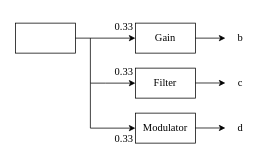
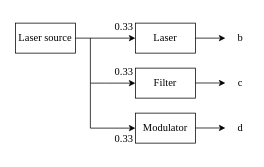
  <mxCell id="0" />
  <mxCell id="1" parent="0" />
  <mxCell id="2" value="" style="rounded=0;whiteSpace=wrap;html=1;fontSize=14;fontFamily=UGent Panno Text;" vertex="1" parent="1"><mxGeometry x="20" y="30" width="80" height="40" as="geometry" /></mxCell>
- <mxCell id="3" value="&lt;font style=&quot;font-size: 14px;&quot;&gt;Gain&lt;/font&gt;" style="rounded=0;whiteSpace=wrap;html=1;strokeColor=default;fontFamily=UGent Panno Text;fontSize=14;fontColor=default;fillColor=default;" vertex="1" parent="1"><mxGeometry x="180" y="30" width="80" height="40" as="geometry" /></mxCell>
+ <mxCell id="3" value="&lt;font style=&quot;font-size: 14px;&quot;&gt;Laser&lt;/font&gt;" style="rounded=0;whiteSpace=wrap;html=1;strokeColor=default;fontFamily=UGent Panno Text;fontSize=14;fontColor=default;fillColor=default;" vertex="1" parent="1"><mxGeometry x="180" y="30" width="80" height="40" as="geometry" /></mxCell>
  <mxCell id="4" value="Filter" style="rounded=0;whiteSpace=wrap;html=1;strokeColor=default;fontFamily=UGent Panno Text;fontSize=14;fontColor=default;fillColor=default;" vertex="1" parent="1"><mxGeometry x="180" y="90" width="80" height="40" as="geometry" /></mxCell>
  <mxCell id="5" value="Modulator" style="rounded=0;whiteSpace=wrap;html=1;strokeColor=default;fontFamily=UGent Panno Text;fontSize=14;fontColor=default;fillColor=default;" vertex="1" parent="1"><mxGeometry x="180" y="150" width="80" height="40" as="geometry" /></mxCell>
  <mxCell id="6" value="" style="endArrow=classic;html=1;rounded=0;fontFamily=UGent Panno Text;fontSize=14;fontColor=default;exitX=1;exitY=0.5;exitDx=0;exitDy=0;" edge="1" parent="1" source="3"><mxGeometry width="50" height="50" relative="1" as="geometry"><mxPoint x="270" y="90" as="sourcePoint" /><mxPoint x="300" y="50" as="targetPoint" /></mxGeometry></mxCell>
  <mxCell id="7" value="" style="endArrow=classic;html=1;rounded=0;fontFamily=UGent Panno Text;fontSize=14;fontColor=default;exitX=1;exitY=0.5;exitDx=0;exitDy=0;" edge="1" parent="1"><mxGeometry width="50" height="50" relative="1" as="geometry"><mxPoint x="260" y="109.83" as="sourcePoint" /><mxPoint x="300" y="109.83" as="targetPoint" /></mxGeometry></mxCell>
  <mxCell id="8" value="" style="endArrow=classic;html=1;rounded=0;fontFamily=UGent Panno Text;fontSize=14;fontColor=default;exitX=1;exitY=0.5;exitDx=0;exitDy=0;" edge="1" parent="1"><mxGeometry width="50" height="50" relative="1" as="geometry"><mxPoint x="260" y="169.83" as="sourcePoint" /><mxPoint x="300" y="169.83" as="targetPoint" /></mxGeometry></mxCell>
  <mxCell id="9" value="b" style="text;html=1;strokeColor=none;fillColor=none;align=center;verticalAlign=middle;whiteSpace=wrap;rounded=0;fontSize=14;fontFamily=UGent Panno Text;fontColor=default;" vertex="1" parent="1"><mxGeometry x="310" y="40" width="20" height="20" as="geometry" /></mxCell>
  <mxCell id="10" value="c" style="text;html=1;strokeColor=none;fillColor=none;align=center;verticalAlign=middle;whiteSpace=wrap;rounded=0;fontSize=14;fontFamily=UGent Panno Text;fontColor=default;" vertex="1" parent="1"><mxGeometry x="310" y="100" width="20" height="20" as="geometry" /></mxCell>
  <mxCell id="11" value="d" style="text;html=1;strokeColor=none;fillColor=none;align=center;verticalAlign=middle;whiteSpace=wrap;rounded=0;fontSize=14;fontFamily=UGent Panno Text;fontColor=default;" vertex="1" parent="1"><mxGeometry x="310" y="160" width="20" height="20" as="geometry" /></mxCell>
  <mxCell id="12" value="" style="endArrow=classic;html=1;rounded=0;fontFamily=UGent Panno Text;fontSize=14;fontColor=default;exitX=1;exitY=0.5;exitDx=0;exitDy=0;entryX=0;entryY=0.5;entryDx=0;entryDy=0;" edge="1" parent="1" source="2" target="3"><mxGeometry width="50" height="50" relative="1" as="geometry"><mxPoint x="140" y="130" as="sourcePoint" /><mxPoint x="190" y="80" as="targetPoint" /></mxGeometry></mxCell>
  <mxCell id="13" value="0.33&lt;br&gt;" style="text;html=1;strokeColor=none;fillColor=none;align=center;verticalAlign=middle;whiteSpace=wrap;rounded=0;fontSize=14;fontFamily=UGent Panno Text;fontColor=default;" vertex="1" parent="1"><mxGeometry x="150" y="20" width="30" height="30" as="geometry" /></mxCell>
  <mxCell id="14" value="" style="endArrow=none;html=1;rounded=0;fontFamily=UGent Panno Text;fontSize=14;fontColor=default;endFill=0;" edge="1" parent="1"><mxGeometry width="50" height="50" relative="1" as="geometry"><mxPoint x="120" y="50" as="sourcePoint" /><mxPoint x="140" y="110" as="targetPoint" /><Array as="points"><mxPoint x="120" y="110" /></Array></mxGeometry></mxCell>
  <mxCell id="15" value="" style="endArrow=classic;html=1;rounded=0;fontFamily=UGent Panno Text;fontSize=14;fontColor=default;entryX=0;entryY=0.5;entryDx=0;entryDy=0;" edge="1" parent="1" target="4"><mxGeometry width="50" height="50" relative="1" as="geometry"><mxPoint x="140" y="110" as="sourcePoint" /><mxPoint x="160" y="140" as="targetPoint" /></mxGeometry></mxCell>
  <mxCell id="16" value="" style="endArrow=classic;html=1;rounded=0;fontFamily=UGent Panno Text;fontSize=14;fontColor=default;entryX=0;entryY=0.5;entryDx=0;entryDy=0;" edge="1" parent="1" target="5"><mxGeometry width="50" height="50" relative="1" as="geometry"><mxPoint x="120" y="110" as="sourcePoint" /><mxPoint x="210" y="180" as="targetPoint" /><Array as="points"><mxPoint x="120" y="170" /></Array></mxGeometry></mxCell>
  <mxCell id="17" value="0.33" style="text;html=1;strokeColor=none;fillColor=none;align=center;verticalAlign=middle;whiteSpace=wrap;rounded=0;fontSize=14;fontFamily=UGent Panno Text;fontColor=default;" vertex="1" parent="1"><mxGeometry x="150" y="80" width="30" height="30" as="geometry" /></mxCell>
  <mxCell id="18" value="0.33" style="text;html=1;strokeColor=none;fillColor=none;align=center;verticalAlign=middle;whiteSpace=wrap;rounded=0;fontSize=14;fontFamily=UGent Panno Text;fontColor=default;" vertex="1" parent="1"><mxGeometry x="150" y="170" width="30" height="30" as="geometry" /></mxCell>
+ <mxCell id="19" value="Laser source" style="text;html=1;strokeColor=none;fillColor=none;align=center;verticalAlign=middle;whiteSpace=wrap;rounded=0;fontSize=14;fontFamily=UGent Panno Text;fontColor=default;" vertex="1" parent="1"><mxGeometry x="20" y="35" width="80" height="30" as="geometry" /></mxCell>
